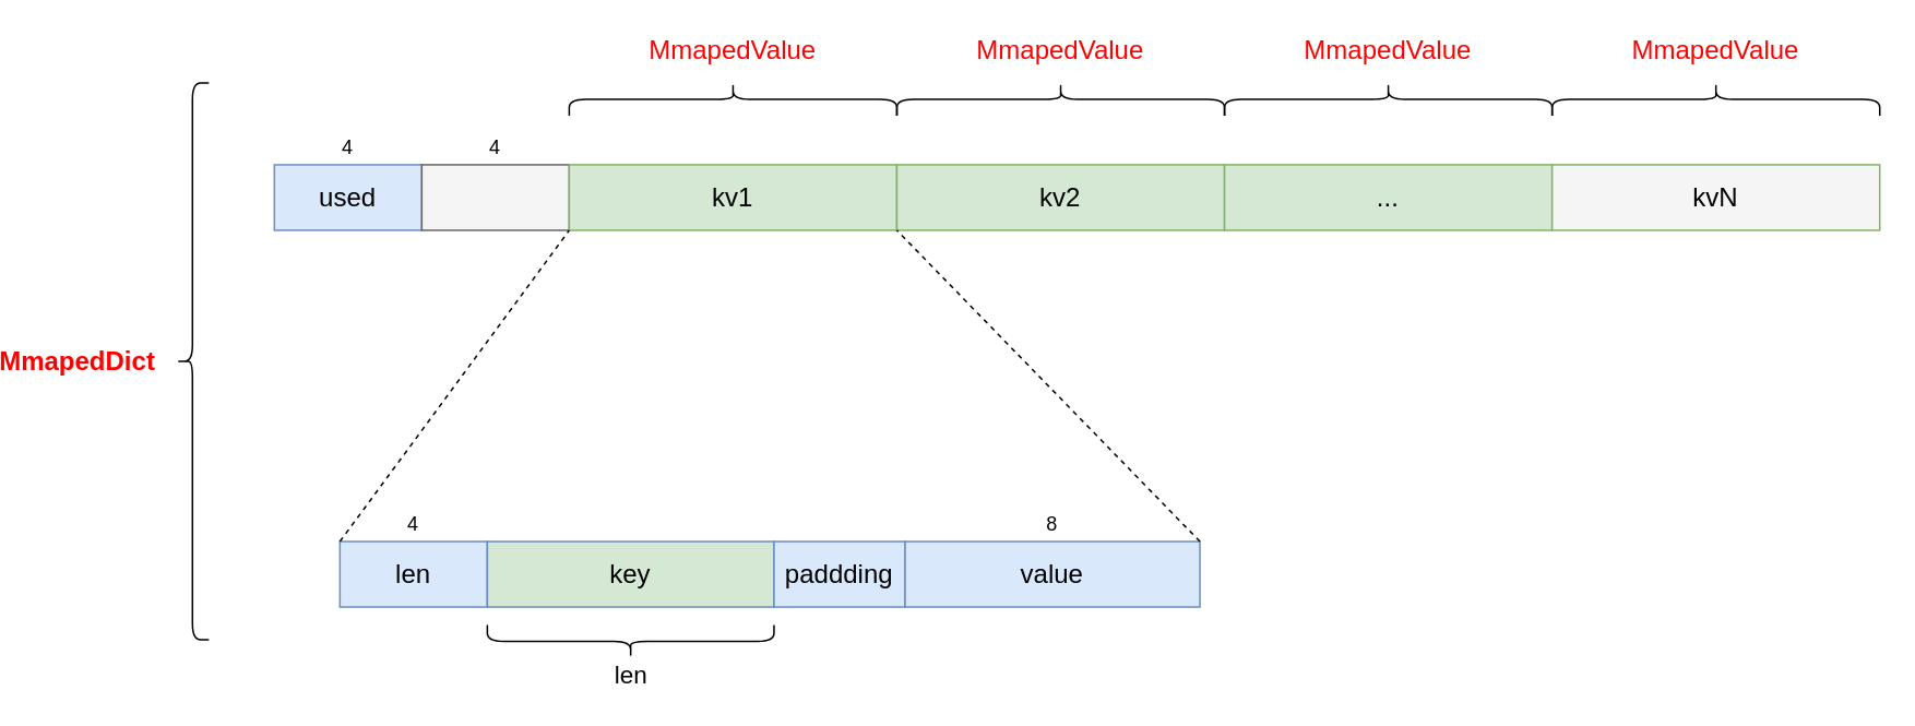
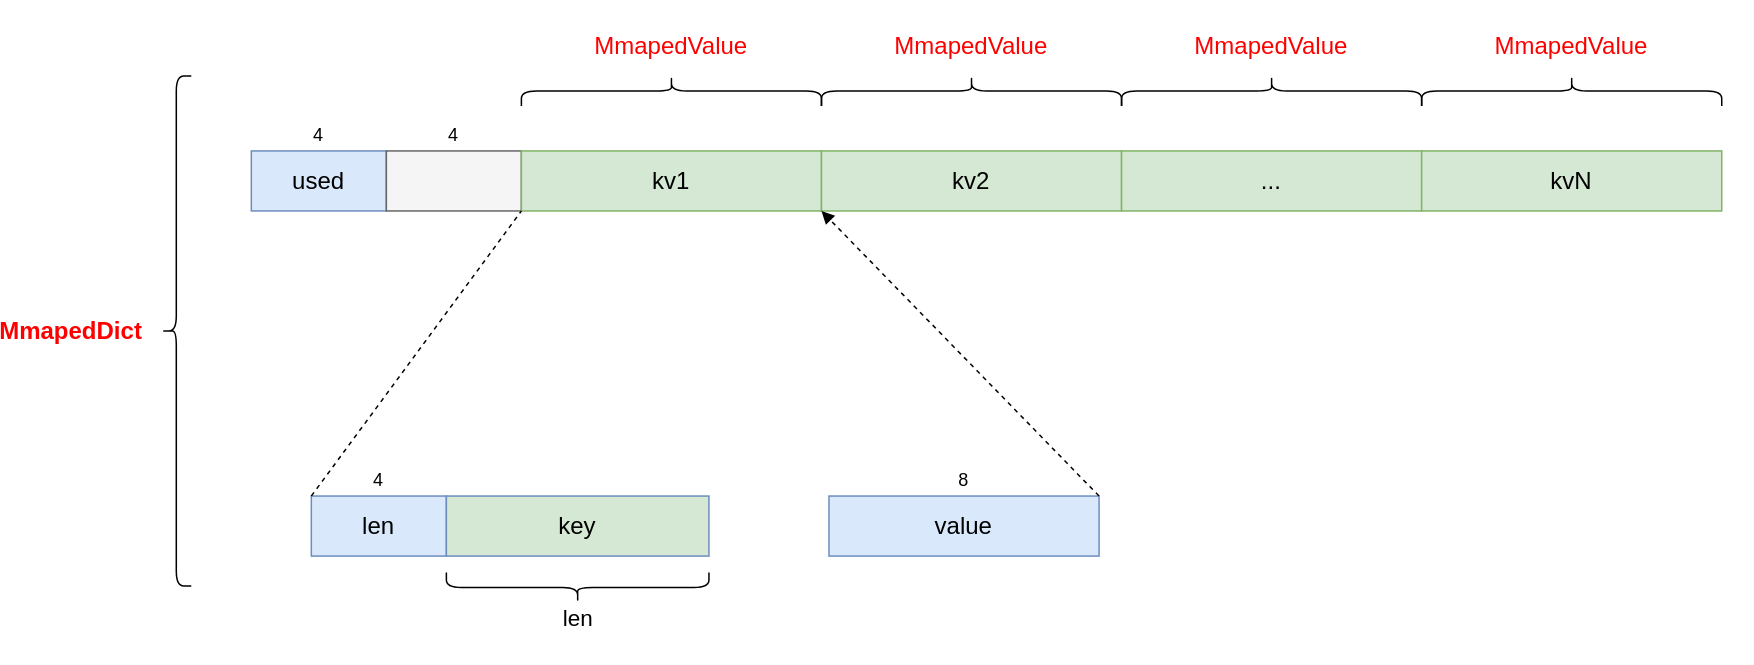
  <mxCell id="0" />
  <mxCell id="1" parent="0" />
  <mxCell id="2" value="used" style="rounded=0;whiteSpace=wrap;html=1;fontSize=16;fillColor=#dae8fc;strokeColor=#6c8ebf;" parent="1" vertex="1"><mxGeometry x="160" y="100" width="90" height="40" as="geometry" /></mxCell>
  <mxCell id="3" value="" style="rounded=0;whiteSpace=wrap;html=1;fillColor=#f5f5f5;strokeColor=#666666;fontColor=#333333;" parent="1" vertex="1"><mxGeometry x="250" y="100" width="90" height="40" as="geometry" /></mxCell>
  <mxCell id="4" value="kv1" style="rounded=0;whiteSpace=wrap;html=1;fontSize=16;fillColor=#d5e8d4;strokeColor=#82b366;" parent="1" vertex="1"><mxGeometry x="340" y="100" width="200" height="40" as="geometry" /></mxCell>
  <mxCell id="5" value="kv2" style="rounded=0;whiteSpace=wrap;html=1;fontSize=16;fillColor=#d5e8d4;strokeColor=#82b366;" parent="1" vertex="1"><mxGeometry x="540" y="100" width="200" height="40" as="geometry" /></mxCell>
  <mxCell id="6" value="..." style="rounded=0;whiteSpace=wrap;html=1;fontSize=16;fillColor=#d5e8d4;strokeColor=#82b366;" parent="1" vertex="1"><mxGeometry x="740" y="100" width="200" height="40" as="geometry" /></mxCell>
- <mxCell id="7" value="kvN" style="rounded=0;whiteSpace=wrap;html=1;fontSize=16;fillColor=#f5f5f5;strokeColor=#82b366;" parent="1" vertex="1"><mxGeometry x="940" y="100" width="200" height="40" as="geometry" /></mxCell>
+ <mxCell id="7" value="kvN" style="rounded=0;whiteSpace=wrap;html=1;fontSize=16;fillColor=#d5e8d4;strokeColor=#82b366;" parent="1" vertex="1"><mxGeometry x="940" y="100" width="200" height="40" as="geometry" /></mxCell>
  <mxCell id="8" value="4" style="text;html=1;strokeColor=none;fillColor=none;align=center;verticalAlign=middle;whiteSpace=wrap;rounded=0;" parent="1" vertex="1"><mxGeometry x="185" y="80" width="40" height="20" as="geometry" /></mxCell>
  <mxCell id="9" value="4" style="text;html=1;strokeColor=none;fillColor=none;align=center;verticalAlign=middle;whiteSpace=wrap;rounded=0;" parent="1" vertex="1"><mxGeometry x="275" y="80" width="40" height="20" as="geometry" /></mxCell>
  <mxCell id="10" value="len" style="rounded=0;whiteSpace=wrap;html=1;fontSize=16;fillColor=#dae8fc;strokeColor=#6c8ebf;" parent="1" vertex="1"><mxGeometry x="200" y="330" width="90" height="40" as="geometry" /></mxCell>
  <mxCell id="11" value="key" style="rounded=0;whiteSpace=wrap;html=1;fontSize=16;fillColor=#d5e8d4;strokeColor=#6c8ebf;" parent="1" vertex="1"><mxGeometry x="290" y="330" width="175" height="40" as="geometry" /></mxCell>
- <mxCell id="12" value="paddding" style="rounded=0;whiteSpace=wrap;html=1;fontSize=16;fillColor=#dae8fc;strokeColor=#6c8ebf;" parent="1" vertex="1"><mxGeometry x="465" y="330" width="80" height="40" as="geometry" /></mxCell>
  <mxCell id="13" value="value" style="rounded=0;whiteSpace=wrap;html=1;fontSize=16;fillColor=#dae8fc;strokeColor=#6c8ebf;" parent="1" vertex="1"><mxGeometry x="545" y="330" width="180" height="40" as="geometry" /></mxCell>
  <mxCell id="14" value="4" style="text;html=1;strokeColor=none;fillColor=none;align=center;verticalAlign=middle;whiteSpace=wrap;rounded=0;" parent="1" vertex="1"><mxGeometry x="225" y="310" width="40" height="20" as="geometry" /></mxCell>
  <mxCell id="15" value="8" style="text;html=1;strokeColor=none;fillColor=none;align=center;verticalAlign=middle;whiteSpace=wrap;rounded=0;" parent="1" vertex="1"><mxGeometry x="615" y="310" width="40" height="20" as="geometry" /></mxCell>
  <mxCell id="16" value="" style="endArrow=none;dashed=1;html=1;fontSize=16;entryX=0;entryY=1;entryDx=0;entryDy=0;exitX=0;exitY=0;exitDx=0;exitDy=0;" parent="1" source="10" target="4" edge="1"><mxGeometry width="50" height="50" relative="1" as="geometry"><mxPoint x="440" y="280" as="sourcePoint" /><mxPoint x="490" y="230" as="targetPoint" /></mxGeometry></mxCell>
- <mxCell id="17" value="" style="endArrow=none;dashed=1;html=1;fontSize=16;entryX=0;entryY=1;entryDx=0;entryDy=0;exitX=1;exitY=0;exitDx=0;exitDy=0;" parent="1" source="13" target="5" edge="1"><mxGeometry width="50" height="50" relative="1" as="geometry"><mxPoint x="210" y="340" as="sourcePoint" /><mxPoint x="350" y="150" as="targetPoint" /></mxGeometry></mxCell>
+ <mxCell id="17" value="" style="endArrow=block;dashed=1;html=1;fontSize=16;entryX=0;entryY=1;entryDx=0;entryDy=0;exitX=1;exitY=0;exitDx=0;exitDy=0;" parent="1" source="13" target="5" edge="1"><mxGeometry width="50" height="50" relative="1" as="geometry"><mxPoint x="210" y="340" as="sourcePoint" /><mxPoint x="350" y="150" as="targetPoint" /></mxGeometry></mxCell>
  <mxCell id="18" value="" style="shape=curlyBracket;whiteSpace=wrap;html=1;rounded=1;direction=north;" parent="1" vertex="1"><mxGeometry x="290" y="381" width="175" height="20" as="geometry" /></mxCell>
  <mxCell id="19" value="len" style="text;html=1;strokeColor=none;fillColor=none;align=center;verticalAlign=middle;whiteSpace=wrap;rounded=0;fontSize=15;" parent="1" vertex="1"><mxGeometry x="357.5" y="401" width="40" height="20" as="geometry" /></mxCell>
  <mxCell id="20" value="" style="shape=curlyBracket;whiteSpace=wrap;html=1;rounded=1;direction=south;fontColor=#FF0000;" vertex="1" parent="1"><mxGeometry x="340" y="50" width="200" height="20" as="geometry" /></mxCell>
  <mxCell id="21" value="MmapedValue" style="text;html=1;strokeColor=none;fillColor=none;align=center;verticalAlign=middle;whiteSpace=wrap;rounded=0;fontSize=16;fontColor=#FF0000;" vertex="1" parent="1"><mxGeometry x="420" y="20" width="40" height="20" as="geometry" /></mxCell>
  <mxCell id="22" value="" style="shape=curlyBracket;whiteSpace=wrap;html=1;rounded=1;direction=south;fontColor=#FF0000;" vertex="1" parent="1"><mxGeometry x="540" y="50" width="200" height="20" as="geometry" /></mxCell>
  <mxCell id="23" value="MmapedValue" style="text;html=1;strokeColor=none;fillColor=none;align=center;verticalAlign=middle;whiteSpace=wrap;rounded=0;fontSize=16;fontColor=#FF0000;" vertex="1" parent="1"><mxGeometry x="620" y="20" width="40" height="20" as="geometry" /></mxCell>
  <mxCell id="24" value="" style="shape=curlyBracket;whiteSpace=wrap;html=1;rounded=1;direction=south;fontColor=#FF0000;" vertex="1" parent="1"><mxGeometry x="740" y="50" width="200" height="20" as="geometry" /></mxCell>
  <mxCell id="25" value="MmapedValue" style="text;html=1;strokeColor=none;fillColor=none;align=center;verticalAlign=middle;whiteSpace=wrap;rounded=0;fontSize=16;fontColor=#FF0000;" vertex="1" parent="1"><mxGeometry x="820" y="20" width="40" height="20" as="geometry" /></mxCell>
  <mxCell id="26" value="" style="shape=curlyBracket;whiteSpace=wrap;html=1;rounded=1;direction=south;fontColor=#FF0000;" vertex="1" parent="1"><mxGeometry x="940" y="50" width="200" height="20" as="geometry" /></mxCell>
  <mxCell id="27" value="MmapedValue" style="text;html=1;strokeColor=none;fillColor=none;align=center;verticalAlign=middle;whiteSpace=wrap;rounded=0;fontSize=16;fontColor=#FF0000;" vertex="1" parent="1"><mxGeometry x="1020" y="20" width="40" height="20" as="geometry" /></mxCell>
  <mxCell id="28" value="" style="shape=curlyBracket;whiteSpace=wrap;html=1;rounded=1;fontSize=16;fontColor=#FF0000;" vertex="1" parent="1"><mxGeometry x="100" y="50" width="20" height="340" as="geometry" /></mxCell>
  <mxCell id="29" value="MmapedDict" style="text;html=1;strokeColor=none;fillColor=none;align=center;verticalAlign=middle;whiteSpace=wrap;rounded=0;fontSize=16;fontColor=#FF0000;fontStyle=1" vertex="1" parent="1"><mxGeometry x="20" y="210" width="40" height="20" as="geometry" /></mxCell>
